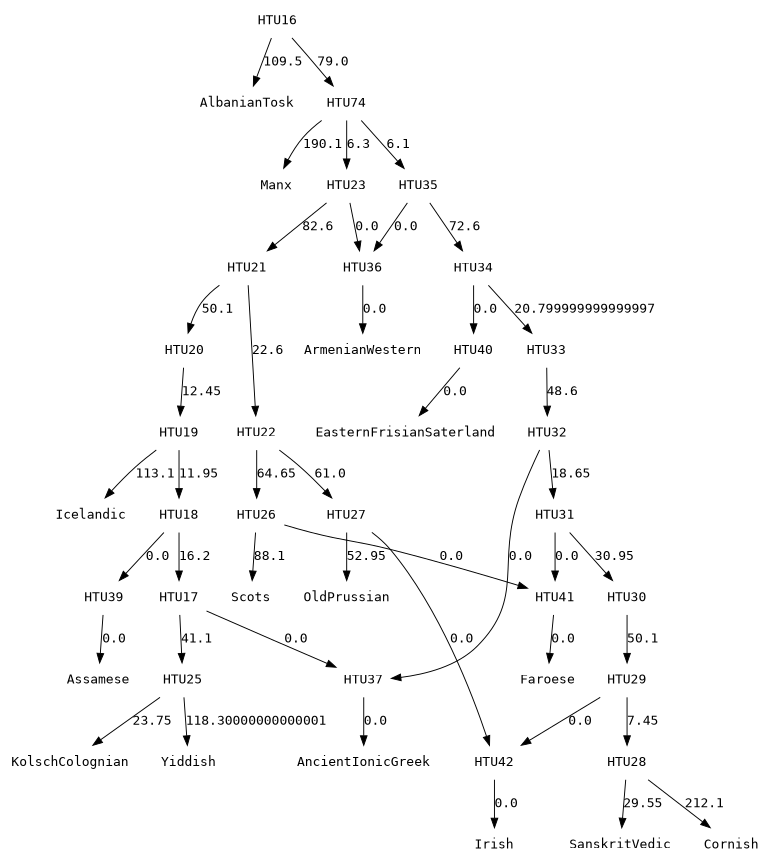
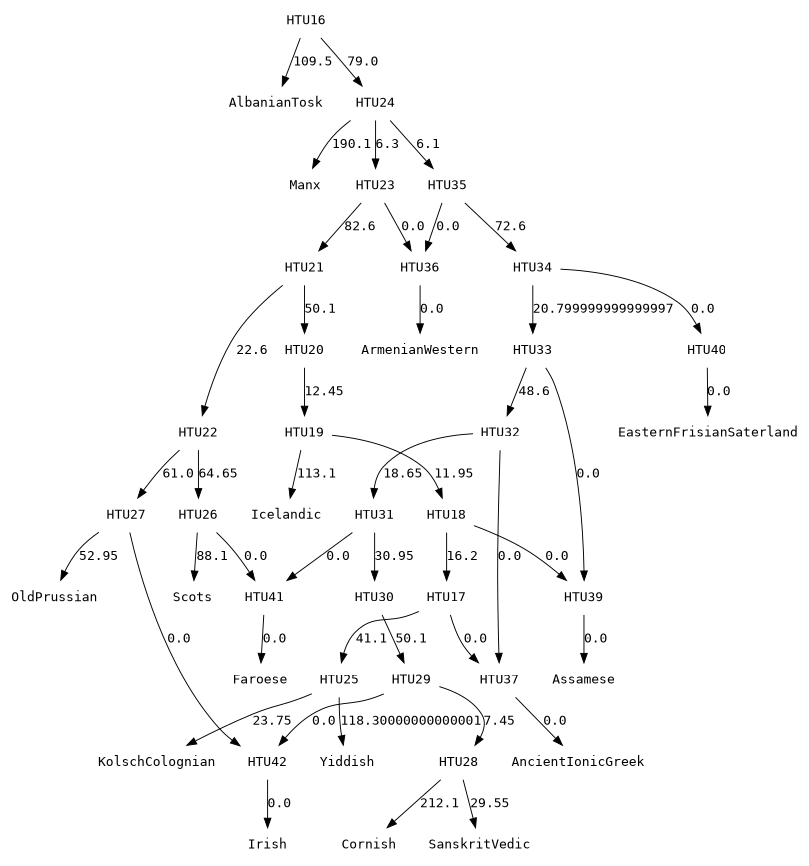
  digraph {
    fontname="DejaVu Sans Mono"
    rankdir=TB
    node [fontname="DejaVu Sans Mono" shape=none]
    edge [fontname="DejaVu Sans Mono"]
    n1 [label=AlbanianTosk]
    n2 [label=AncientIonicGreek]
    n3 [label=ArmenianWestern]
    n4 [label=Assamese]
    n5 [label=Cornish]
    n6 [label=EasternFrisianSaterland]
    n7 [label=Faroese]
    n8 [label=Icelandic]
    n9 [label=Irish]
    n10 [label=KolschColognian]
    n11 [label=Manx]
    n12 [label=OldPrussian]
    n13 [label=SanskritVedic]
    n14 [label=Scots]
    n15 [label=Yiddish]
    n16 [label=HTU16]
-   n17 [label=HTU74]
+   n17 [label=HTU24]
    n18 [label=HTU23]
    n19 [label=HTU35]
    n20 [label=HTU17]
    n21 [label=HTU25]
    n22 [label=HTU37]
    n23 [label=HTU18]
    n24 [label=HTU39]
    n25 [label=HTU19]
    n26 [label=HTU20]
    n27 [label=HTU40]
    n28 [label=HTU21]
    n29 [label=HTU22]
    n30 [label=HTU26]
    n31 [label=HTU27]
    n32 [label=HTU41]
    n33 [label=HTU42]
    n34 [label=HTU36]
    n35 [label=HTU34]
    n36 [label=HTU28]
    n37 [label=HTU29]
    n38 [label=HTU30]
    n39 [label=HTU31]
    n40 [label=HTU32]
    n41 [label=HTU33]
    n16 -> n1 [label=109.5]
    n16 -> n17 [label=79.0]
    n17 -> n11 [label=190.1]
    n17 -> n18 [label=6.3]
    n17 -> n19 [label=6.1]
    n18 -> n28 [label=82.6]
    n18 -> n34 [label=0.0]
    n19 -> n34 [label=0.0]
    n19 -> n35 [label=72.6]
    n20 -> n21 [label=41.1]
    n20 -> n22 [label=0.0]
    n21 -> n10 [label=23.75]
    n21 -> n15 [label=118.30000000000001]
    n22 -> n2 [label=0.0]
    n23 -> n20 [label=16.2]
    n23 -> n24 [label=0.0]
    n24 -> n4 [label=0.0]
    n25 -> n8 [label=113.1]
    n25 -> n23 [label=11.95]
    n26 -> n25 [label=12.45]
    n27 -> n6 [label=0.0]
    n28 -> n26 [label=50.1]
    n28 -> n29 [label=22.6]
    n29 -> n30 [label=64.65]
    n29 -> n31 [label=61.0]
    n30 -> n14 [label=88.1]
    n30 -> n32 [label=0.0]
    n31 -> n12 [label=52.95]
    n31 -> n33 [label=0.0]
    n32 -> n7 [label=0.0]
    n33 -> n9 [label=0.0]
    n34 -> n3 [label=0.0]
    n35 -> n27 [label=0.0]
    n35 -> n41 [label=20.799999999999997]
    n36 -> n5 [label=212.1]
    n36 -> n13 [label=29.55]
    n37 -> n33 [label=0.0]
    n37 -> n36 [label=7.45]
    n38 -> n37 [label=50.1]
    n39 -> n32 [label=0.0]
    n39 -> n38 [label=30.95]
    n40 -> n22 [label=0.0]
    n40 -> n39 [label=18.65]
+   n41 -> n24 [label=0.0]
    n41 -> n40 [label=48.6]
  }
